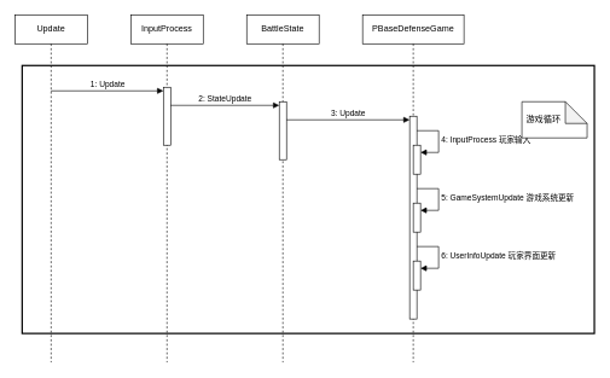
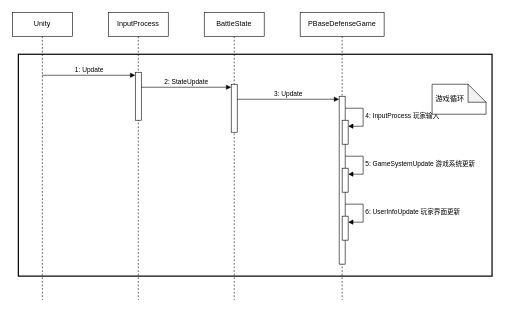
  <mxCell id="0" />
  <mxCell id="1" parent="0" />
- <mxCell id="2" value="Update" style="shape=umlLifeline;perimeter=lifelinePerimeter;whiteSpace=wrap;html=1;container=1;dropTarget=0;collapsible=0;recursiveResize=0;outlineConnect=0;portConstraint=eastwest;newEdgeStyle={&quot;curved&quot;:0,&quot;rounded&quot;:0};" vertex="1" parent="1"><mxGeometry y="20" width="100" height="480" as="geometry" x="20" /></mxCell>
+ <mxCell id="2" value="Unity" style="shape=umlLifeline;perimeter=lifelinePerimeter;whiteSpace=wrap;html=1;container=1;dropTarget=0;collapsible=0;recursiveResize=0;outlineConnect=0;portConstraint=eastwest;newEdgeStyle={&quot;curved&quot;:0,&quot;rounded&quot;:0};" vertex="1" parent="1"><mxGeometry y="20" width="100" height="480" as="geometry" x="20" /></mxCell>
  <mxCell id="3" value="InputProcess" style="shape=umlLifeline;perimeter=lifelinePerimeter;whiteSpace=wrap;html=1;container=1;dropTarget=0;collapsible=0;recursiveResize=0;outlineConnect=0;portConstraint=eastwest;newEdgeStyle={&quot;curved&quot;:0,&quot;rounded&quot;:0};" vertex="1" parent="1"><mxGeometry x="180" y="20" width="100" height="480" as="geometry" /></mxCell>
  <mxCell id="4" value="" style="html=1;points=[[0,0,0,0,5],[0,1,0,0,-5],[1,0,0,0,5],[1,1,0,0,-5]];perimeter=orthogonalPerimeter;outlineConnect=0;targetShapes=umlLifeline;portConstraint=eastwest;newEdgeStyle={&quot;curved&quot;:0,&quot;rounded&quot;:0};" vertex="1" parent="3"><mxGeometry x="45" y="100" width="10" height="80" as="geometry" /></mxCell>
  <mxCell id="5" value="BattleState" style="shape=umlLifeline;perimeter=lifelinePerimeter;whiteSpace=wrap;html=1;container=1;dropTarget=0;collapsible=0;recursiveResize=0;outlineConnect=0;portConstraint=eastwest;newEdgeStyle={&quot;curved&quot;:0,&quot;rounded&quot;:0};" vertex="1" parent="1"><mxGeometry x="340" y="20" width="100" height="480" as="geometry" /></mxCell>
  <mxCell id="6" value="" style="html=1;points=[[0,0,0,0,5],[0,1,0,0,-5],[1,0,0,0,5],[1,1,0,0,-5]];perimeter=orthogonalPerimeter;outlineConnect=0;targetShapes=umlLifeline;portConstraint=eastwest;newEdgeStyle={&quot;curved&quot;:0,&quot;rounded&quot;:0};" vertex="1" parent="5"><mxGeometry x="45" y="120" width="10" height="80" as="geometry" /></mxCell>
  <mxCell id="7" value="PBaseDefenseGame" style="shape=umlLifeline;perimeter=lifelinePerimeter;whiteSpace=wrap;html=1;container=1;dropTarget=0;collapsible=0;recursiveResize=0;outlineConnect=0;portConstraint=eastwest;newEdgeStyle={&quot;curved&quot;:0,&quot;rounded&quot;:0};" vertex="1" parent="1"><mxGeometry x="500" y="20" width="140" height="480" as="geometry" /></mxCell>
  <mxCell id="8" value="" style="html=1;points=[[0,0,0,0,5],[0,1,0,0,-5],[1,0,0,0,5],[1,1,0,0,-5]];perimeter=orthogonalPerimeter;outlineConnect=0;targetShapes=umlLifeline;portConstraint=eastwest;newEdgeStyle={&quot;curved&quot;:0,&quot;rounded&quot;:0};" vertex="1" parent="7"><mxGeometry x="65" y="140" width="10" height="280" as="geometry" /></mxCell>
  <mxCell id="9" value="" style="html=1;points=[[0,0,0,0,5],[0,1,0,0,-5],[1,0,0,0,5],[1,1,0,0,-5]];perimeter=orthogonalPerimeter;outlineConnect=0;targetShapes=umlLifeline;portConstraint=eastwest;newEdgeStyle={&quot;curved&quot;:0,&quot;rounded&quot;:0};" vertex="1" parent="7"><mxGeometry x="70" y="180" width="10" height="40" as="geometry" /></mxCell>
  <mxCell id="10" value="4: InputProcess 玩家输入" style="html=1;align=left;spacingLeft=2;endArrow=block;rounded=0;edgeStyle=orthogonalEdgeStyle;curved=0;rounded=0;" edge="1" target="9" parent="7"><mxGeometry relative="1" as="geometry"><mxPoint x="75" y="160" as="sourcePoint" /><Array as="points"><mxPoint x="105" y="190" /></Array></mxGeometry></mxCell>
  <mxCell id="11" value="" style="html=1;points=[[0,0,0,0,5],[0,1,0,0,-5],[1,0,0,0,5],[1,1,0,0,-5]];perimeter=orthogonalPerimeter;outlineConnect=0;targetShapes=umlLifeline;portConstraint=eastwest;newEdgeStyle={&quot;curved&quot;:0,&quot;rounded&quot;:0};" vertex="1" parent="7"><mxGeometry x="70" y="260" width="10" height="40" as="geometry" /></mxCell>
  <mxCell id="12" value="5: GameSystemUpdate 游戏系统更新" style="html=1;align=left;spacingLeft=2;endArrow=block;rounded=0;edgeStyle=orthogonalEdgeStyle;curved=0;rounded=0;" edge="1" target="11" parent="7"><mxGeometry relative="1" as="geometry"><mxPoint x="75" y="240" as="sourcePoint" /><Array as="points"><mxPoint x="105" y="270" /></Array></mxGeometry></mxCell>
  <mxCell id="13" value="" style="html=1;points=[[0,0,0,0,5],[0,1,0,0,-5],[1,0,0,0,5],[1,1,0,0,-5]];perimeter=orthogonalPerimeter;outlineConnect=0;targetShapes=umlLifeline;portConstraint=eastwest;newEdgeStyle={&quot;curved&quot;:0,&quot;rounded&quot;:0};" vertex="1" parent="7"><mxGeometry x="70" y="340" width="10" height="40" as="geometry" /></mxCell>
  <mxCell id="14" value="6: UserInfoUpdate 玩家界面更新" style="html=1;align=left;spacingLeft=2;endArrow=block;rounded=0;edgeStyle=orthogonalEdgeStyle;curved=0;rounded=0;" edge="1" target="13" parent="7"><mxGeometry relative="1" as="geometry"><mxPoint x="75" y="320" as="sourcePoint" /><Array as="points"><mxPoint x="105" y="350" /></Array></mxGeometry></mxCell>
  <mxCell id="15" value="1: Update" style="html=1;verticalAlign=bottom;startArrow=none;endArrow=block;startSize=8;curved=0;rounded=0;entryX=0;entryY=0;entryDx=0;entryDy=5;startFill=0;" edge="1" target="4" parent="1" source="2"><mxGeometry relative="1" as="geometry"><mxPoint x="155" y="125" as="sourcePoint" /></mxGeometry></mxCell>
  <mxCell id="16" value="2: StateUpdate" style="html=1;verticalAlign=bottom;startArrow=none;endArrow=block;startSize=8;curved=0;rounded=0;entryX=0;entryY=0;entryDx=0;entryDy=5;startFill=0;" edge="1" target="6" parent="1" source="4"><mxGeometry relative="1" as="geometry"><mxPoint x="315" y="145" as="sourcePoint" /></mxGeometry></mxCell>
  <mxCell id="17" value="3: Update" style="html=1;verticalAlign=bottom;startArrow=none;endArrow=block;startSize=8;curved=0;rounded=0;entryX=0;entryY=0;entryDx=0;entryDy=5;startFill=0;" edge="1" target="8" parent="1" source="6"><mxGeometry relative="1" as="geometry"><mxPoint x="495" y="165" as="sourcePoint" /></mxGeometry></mxCell>
  <mxCell id="18" value="" style="rounded=0;whiteSpace=wrap;html=1;fillColor=none;strokeColor=#000000;strokeWidth=2;" vertex="1" parent="1"><mxGeometry x="30" y="90" width="790" height="370" as="geometry" /></mxCell>
  <mxCell id="19" value="游戏循环" style="shape=note;whiteSpace=wrap;html=1;backgroundOutline=1;darkOpacity=0.05;spacingLeft=4;spacingRight=4;align=left;" vertex="1" parent="1"><mxGeometry x="720" y="140" width="90" height="50" as="geometry" /></mxCell>
